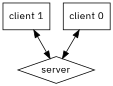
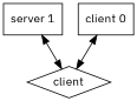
  digraph {
    fontname="IBM Plex Sans"
    node [fontname="IBM Plex Sans" shape=box]
    edge [dir=both fontname="IBM Plex Sans"]
-   n1 [label="client 1"]
+   n1 [label="server 1"]
    n2 [label="client 0"]
-   server [shape=diamond]
+   server [shape=diamond label=client]
    subgraph sub_1 {
      rank=same
      n1
      n2
    }
    n1 -> server
    n2 -> server
  }
